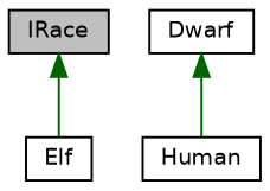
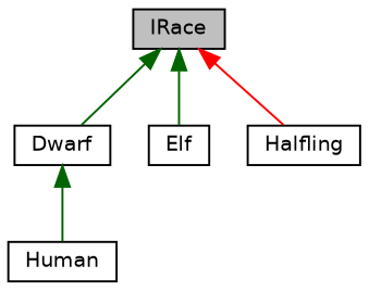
  digraph {
    node [color=black fillcolor=white fontname=Helvetica fontsize=10 shape=record style=filled]
    edge [color=darkgreen dir=back fontname=Helvetica fontsize=10 labelfontname=Helvetica labelfontsize=10 style=solid]
    n1 [fillcolor=grey75 fontcolor=black height=0.2 label=IRace width=0.4]
    n2 [height=0.2 label=Dwarf width=0.4]
    n3 [height=0.2 label=Elf width=0.4]
+   n4 [height=0.2 label=Halfling width=0.4]
    n5 [height=0.2 label=Human width=0.4]
+   n1 -> n2
    n1 -> n3
+   n1 -> n4 [color=red]
    n2 -> n5
  }
